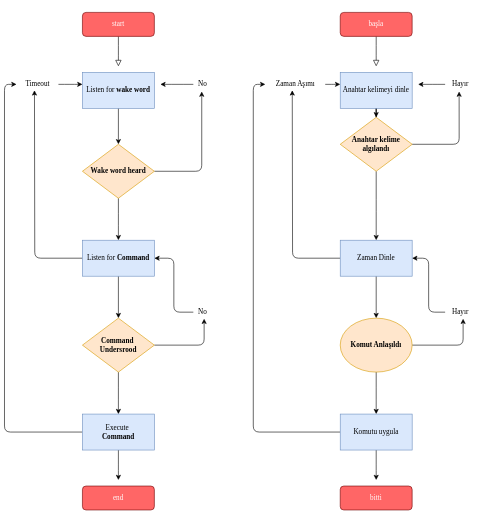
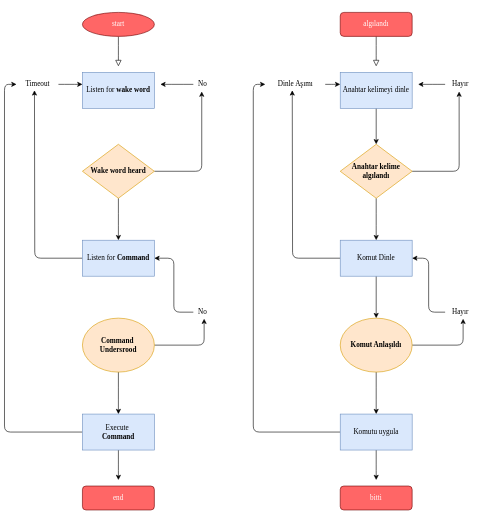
  <mxCell id="0" />
  <mxCell id="1" parent="0" />
  <mxCell id="2" value="" style="rounded=1;html=1;jettySize=auto;orthogonalLoop=1;fontSize=11;endArrow=block;endFill=0;endSize=8;strokeWidth=1;shadow=0;labelBackgroundColor=none;edgeStyle=orthogonalEdgeStyle;strokeColor=#000000;" parent="1" source="3" edge="1"><mxGeometry relative="1" as="geometry"><mxPoint x="190" y="110" as="targetPoint" /></mxGeometry></mxCell>
- <mxCell id="3" value="&lt;font face=&quot;Montserrat&quot; data-font-src=&quot;https://fonts.googleapis.com/css?family=Montserrat&quot;&gt;start&lt;/font&gt;" style="rounded=1;whiteSpace=wrap;html=1;fontSize=12;glass=0;strokeWidth=1;shadow=0;fillColor=#FF6666;strokeColor=#6F0000;fontColor=#ffffff;" parent="1" vertex="1"><mxGeometry x="130" y="20" width="120" height="40" as="geometry" /></mxCell>
- <mxCell id="4" value="" style="edgeStyle=orthogonalEdgeStyle;rounded=1;orthogonalLoop=1;jettySize=auto;html=1;fontFamily=Montserrat;fontSource=https%3A%2F%2Ffonts.googleapis.com%2Fcss%3Ffamily%3DMontserrat;strokeColor=#000000;" edge="1" parent="1" source="5" target="9"><mxGeometry relative="1" as="geometry" /></mxCell>
+ <mxCell id="3" value="&lt;font face=&quot;Montserrat&quot; data-font-src=&quot;https://fonts.googleapis.com/css?family=Montserrat&quot;&gt;start&lt;/font&gt;" style="ellipse;whiteSpace=wrap;html=1;fontSize=12;glass=0;strokeWidth=1;shadow=0;fillColor=#FF6666;strokeColor=#6F0000;fontColor=#ffffff;" parent="1" vertex="1"><mxGeometry x="130" y="20" width="120" height="40" as="geometry" /></mxCell>
  <mxCell id="5" value="&lt;font face=&quot;Montserrat&quot; data-font-src=&quot;https://fonts.googleapis.com/css?family=Montserrat&quot;&gt;Listen for &lt;b&gt;wake word&lt;/b&gt;&lt;/font&gt;" style="rounded=0;whiteSpace=wrap;html=1;fillColor=#dae8fc;strokeColor=#6c8ebf;" vertex="1" parent="1"><mxGeometry x="130" y="120" width="120" height="60" as="geometry" /></mxCell>
  <mxCell id="6" style="edgeStyle=orthogonalEdgeStyle;rounded=1;orthogonalLoop=1;jettySize=auto;html=1;fontFamily=Montserrat;fontSource=https%3A%2F%2Ffonts.googleapis.com%2Fcss%3Ffamily%3DMontserrat;strokeColor=#000000;entryX=0.467;entryY=1.1;entryDx=0;entryDy=0;entryPerimeter=0;" edge="1" parent="1" source="9" target="11"><mxGeometry relative="1" as="geometry"><mxPoint x="330" y="160" as="targetPoint" /></mxGeometry></mxCell>
  <mxCell id="7" style="edgeStyle=orthogonalEdgeStyle;rounded=1;orthogonalLoop=1;jettySize=auto;html=1;fontFamily=Montserrat;fontSource=https%3A%2F%2Ffonts.googleapis.com%2Fcss%3Ffamily%3DMontserrat;strokeColor=#000000;exitX=0;exitY=0.5;exitDx=0;exitDy=0;" edge="1" parent="1" source="15"><mxGeometry relative="1" as="geometry"><mxPoint x="50" y="150" as="targetPoint" /></mxGeometry></mxCell>
  <mxCell id="8" style="edgeStyle=orthogonalEdgeStyle;rounded=1;orthogonalLoop=1;jettySize=auto;html=1;fontFamily=Montserrat;fontSource=https%3A%2F%2Ffonts.googleapis.com%2Fcss%3Ffamily%3DMontserrat;strokeColor=#000000;" edge="1" parent="1" source="9"><mxGeometry relative="1" as="geometry"><mxPoint x="190" y="400" as="targetPoint" /></mxGeometry></mxCell>
  <mxCell id="9" value="&lt;b&gt;Wake word heard&lt;/b&gt;" style="rhombus;whiteSpace=wrap;html=1;fontFamily=Montserrat;fontSource=https%3A%2F%2Ffonts.googleapis.com%2Fcss%3Ffamily%3DMontserrat;fillColor=#ffe6cc;strokeColor=#d79b00;" vertex="1" parent="1"><mxGeometry x="130" y="240" width="120" height="90" as="geometry" /></mxCell>
  <mxCell id="10" style="edgeStyle=orthogonalEdgeStyle;rounded=1;orthogonalLoop=1;jettySize=auto;html=1;fontFamily=Montserrat;fontSource=https%3A%2F%2Ffonts.googleapis.com%2Fcss%3Ffamily%3DMontserrat;strokeColor=#000000;" edge="1" parent="1" source="11"><mxGeometry relative="1" as="geometry"><mxPoint x="260" y="140" as="targetPoint" /></mxGeometry></mxCell>
  <mxCell id="11" value="No" style="text;html=1;align=center;verticalAlign=middle;resizable=0;points=[];autosize=1;strokeColor=none;fillColor=none;fontFamily=Montserrat;" vertex="1" parent="1"><mxGeometry x="315" y="130" width="30" height="20" as="geometry" /></mxCell>
  <mxCell id="12" style="edgeStyle=orthogonalEdgeStyle;rounded=1;orthogonalLoop=1;jettySize=auto;html=1;fontFamily=Montserrat;fontSource=https%3A%2F%2Ffonts.googleapis.com%2Fcss%3Ffamily%3DMontserrat;strokeColor=#000000;" edge="1" parent="1" source="13"><mxGeometry relative="1" as="geometry"><mxPoint x="130" y="140" as="targetPoint" /></mxGeometry></mxCell>
  <mxCell id="13" value="Timeout" style="text;html=1;align=center;verticalAlign=middle;resizable=0;points=[];autosize=1;strokeColor=none;fillColor=none;fontFamily=Montserrat;" vertex="1" parent="1"><mxGeometry x="20" y="130" width="70" height="20" as="geometry" /></mxCell>
- <mxCell id="14" style="edgeStyle=orthogonalEdgeStyle;rounded=1;orthogonalLoop=1;jettySize=auto;html=1;entryX=0.5;entryY=0;entryDx=0;entryDy=0;fontFamily=Montserrat;fontSource=https%3A%2F%2Ffonts.googleapis.com%2Fcss%3Ffamily%3DMontserrat;strokeColor=#000000;" edge="1" parent="1" source="15" target="18"><mxGeometry relative="1" as="geometry" /></mxCell>
  <mxCell id="15" value="&lt;font face=&quot;Montserrat&quot;&gt;Listen for &lt;b&gt;Command&lt;/b&gt;&lt;/font&gt;" style="rounded=0;whiteSpace=wrap;html=1;fillColor=#dae8fc;strokeColor=#6c8ebf;" vertex="1" parent="1"><mxGeometry x="130" y="400" width="120" height="60" as="geometry" /></mxCell>
  <mxCell id="16" style="edgeStyle=orthogonalEdgeStyle;rounded=1;orthogonalLoop=1;jettySize=auto;html=1;fontFamily=Montserrat;fontSource=https%3A%2F%2Ffonts.googleapis.com%2Fcss%3Ffamily%3DMontserrat;strokeColor=#000000;" edge="1" parent="1" source="18"><mxGeometry relative="1" as="geometry"><mxPoint x="190" y="690" as="targetPoint" /></mxGeometry></mxCell>
  <mxCell id="17" style="edgeStyle=orthogonalEdgeStyle;rounded=1;orthogonalLoop=1;jettySize=auto;html=1;entryX=0.6;entryY=1.05;entryDx=0;entryDy=0;entryPerimeter=0;fontFamily=Montserrat;fontSource=https%3A%2F%2Ffonts.googleapis.com%2Fcss%3Ffamily%3DMontserrat;strokeColor=#000000;" edge="1" parent="1" source="18" target="23"><mxGeometry relative="1" as="geometry" /></mxCell>
- <mxCell id="18" value="&lt;b&gt;Command&amp;nbsp;&lt;br&gt;Undersrood&lt;br&gt;&lt;/b&gt;" style="rhombus;whiteSpace=wrap;html=1;fontFamily=Montserrat;fontSource=https%3A%2F%2Ffonts.googleapis.com%2Fcss%3Ffamily%3DMontserrat;fillColor=#ffe6cc;strokeColor=#d79b00;" vertex="1" parent="1"><mxGeometry x="130" y="530" width="120" height="90" as="geometry" /></mxCell>
+ <mxCell id="18" value="&lt;b&gt;Command&amp;nbsp;&lt;br&gt;Undersrood&lt;br&gt;&lt;/b&gt;" style="ellipse;whiteSpace=wrap;html=1;fontFamily=Montserrat;fontSource=https%3A%2F%2Ffonts.googleapis.com%2Fcss%3Ffamily%3DMontserrat;fillColor=#ffe6cc;strokeColor=#d79b00;" vertex="1" parent="1"><mxGeometry x="130" y="530" width="120" height="90" as="geometry" /></mxCell>
  <mxCell id="19" style="edgeStyle=orthogonalEdgeStyle;rounded=1;orthogonalLoop=1;jettySize=auto;html=1;fontFamily=Montserrat;fontSource=https%3A%2F%2Ffonts.googleapis.com%2Fcss%3Ffamily%3DMontserrat;strokeColor=#000000;entryX=0;entryY=0.5;entryDx=0;entryDy=0;entryPerimeter=0;" edge="1" parent="1" source="21" target="13"><mxGeometry relative="1" as="geometry"><mxPoint x="-10" y="140" as="targetPoint" /></mxGeometry></mxCell>
  <mxCell id="20" style="edgeStyle=orthogonalEdgeStyle;rounded=1;orthogonalLoop=1;jettySize=auto;html=1;fontFamily=Montserrat;fontSource=https%3A%2F%2Ffonts.googleapis.com%2Fcss%3Ffamily%3DMontserrat;strokeColor=#000000;" edge="1" parent="1" source="21"><mxGeometry relative="1" as="geometry"><mxPoint x="190" y="800" as="targetPoint" /></mxGeometry></mxCell>
  <mxCell id="21" value="&lt;font face=&quot;Montserrat&quot;&gt;Execute&amp;nbsp;&lt;br&gt;&lt;b&gt;Command&lt;/b&gt;&lt;br&gt;&lt;/font&gt;" style="rounded=0;whiteSpace=wrap;html=1;fillColor=#dae8fc;strokeColor=#6c8ebf;" vertex="1" parent="1"><mxGeometry x="130" y="690" width="120" height="60" as="geometry" /></mxCell>
  <mxCell id="22" style="edgeStyle=orthogonalEdgeStyle;rounded=1;orthogonalLoop=1;jettySize=auto;html=1;fontFamily=Montserrat;fontSource=https%3A%2F%2Ffonts.googleapis.com%2Fcss%3Ffamily%3DMontserrat;strokeColor=#000000;entryX=1;entryY=0.5;entryDx=0;entryDy=0;" edge="1" parent="1" source="23" target="15"><mxGeometry relative="1" as="geometry"><mxPoint x="330" y="420" as="targetPoint" /></mxGeometry></mxCell>
  <mxCell id="23" value="No" style="text;html=1;align=center;verticalAlign=middle;resizable=0;points=[];autosize=1;strokeColor=none;fillColor=none;fontFamily=Montserrat;" vertex="1" parent="1"><mxGeometry x="315" y="510" width="30" height="20" as="geometry" /></mxCell>
  <mxCell id="24" value="&lt;font face=&quot;Montserrat&quot; data-font-src=&quot;https://fonts.googleapis.com/css?family=Montserrat&quot;&gt;end&lt;/font&gt;" style="rounded=1;whiteSpace=wrap;html=1;fontSize=12;glass=0;strokeWidth=1;shadow=0;fillColor=#FF6666;strokeColor=#6F0000;fontColor=#ffffff;" vertex="1" parent="1"><mxGeometry x="130" y="810" width="120" height="40" as="geometry" /></mxCell>
  <mxCell id="25" value="" style="rounded=1;html=1;jettySize=auto;orthogonalLoop=1;fontSize=11;endArrow=block;endFill=0;endSize=8;strokeWidth=1;shadow=0;labelBackgroundColor=none;edgeStyle=orthogonalEdgeStyle;strokeColor=#000000;" edge="1" parent="1" source="26"><mxGeometry relative="1" as="geometry"><mxPoint x="620" y="110" as="targetPoint" /></mxGeometry></mxCell>
- <mxCell id="26" value="&lt;font face=&quot;Montserrat&quot; data-font-src=&quot;https://fonts.googleapis.com/css?family=Montserrat&quot;&gt;başla&lt;/font&gt;" style="rounded=1;whiteSpace=wrap;html=1;fontSize=12;glass=0;strokeWidth=1;shadow=0;fillColor=#FF6666;strokeColor=#6F0000;fontColor=#ffffff;" vertex="1" parent="1"><mxGeometry x="560" y="20" width="120" height="40" as="geometry" /></mxCell>
+ <mxCell id="26" value="&lt;font face=&quot;Montserrat&quot; data-font-src=&quot;https://fonts.googleapis.com/css?family=Montserrat&quot;&gt;algılandı&lt;/font&gt;" style="rounded=1;whiteSpace=wrap;html=1;fontSize=12;glass=0;strokeWidth=1;shadow=0;fillColor=#FF6666;strokeColor=#6F0000;fontColor=#ffffff;" vertex="1" parent="1"><mxGeometry x="560" y="20" width="120" height="40" as="geometry" /></mxCell>
  <mxCell id="27" value="" style="edgeStyle=orthogonalEdgeStyle;rounded=1;orthogonalLoop=1;jettySize=auto;html=1;fontFamily=Montserrat;fontSource=https%3A%2F%2Ffonts.googleapis.com%2Fcss%3Ffamily%3DMontserrat;strokeColor=#000000;" edge="1" parent="1" source="28" target="32"><mxGeometry relative="1" as="geometry" /></mxCell>
  <mxCell id="28" value="&lt;font face=&quot;Montserrat&quot;&gt;Anahtar kelimeyi dinle&lt;/font&gt;" style="rounded=0;whiteSpace=wrap;html=1;fillColor=#dae8fc;strokeColor=#6c8ebf;" vertex="1" parent="1"><mxGeometry x="560" y="120" width="120" height="60" as="geometry" /></mxCell>
  <mxCell id="29" style="edgeStyle=orthogonalEdgeStyle;rounded=1;orthogonalLoop=1;jettySize=auto;html=1;fontFamily=Montserrat;fontSource=https%3A%2F%2Ffonts.googleapis.com%2Fcss%3Ffamily%3DMontserrat;strokeColor=#000000;entryX=0.467;entryY=1.1;entryDx=0;entryDy=0;entryPerimeter=0;" edge="1" parent="1" source="32" target="34"><mxGeometry relative="1" as="geometry"><mxPoint x="760" y="160" as="targetPoint" /></mxGeometry></mxCell>
  <mxCell id="30" style="edgeStyle=orthogonalEdgeStyle;rounded=1;orthogonalLoop=1;jettySize=auto;html=1;fontFamily=Montserrat;fontSource=https%3A%2F%2Ffonts.googleapis.com%2Fcss%3Ffamily%3DMontserrat;strokeColor=#000000;exitX=0;exitY=0.5;exitDx=0;exitDy=0;" edge="1" parent="1" source="38"><mxGeometry relative="1" as="geometry"><mxPoint x="480" y="150" as="targetPoint" /></mxGeometry></mxCell>
  <mxCell id="31" style="edgeStyle=orthogonalEdgeStyle;rounded=1;orthogonalLoop=1;jettySize=auto;html=1;fontFamily=Montserrat;fontSource=https%3A%2F%2Ffonts.googleapis.com%2Fcss%3Ffamily%3DMontserrat;strokeColor=#000000;" edge="1" parent="1" source="32"><mxGeometry relative="1" as="geometry"><mxPoint x="620" y="400" as="targetPoint" /></mxGeometry></mxCell>
- <mxCell id="32" value="&lt;b&gt;Anahtar kelime algılandı&lt;/b&gt;" style="rhombus;whiteSpace=wrap;html=1;fontFamily=Montserrat;fontSource=https%3A%2F%2Ffonts.googleapis.com%2Fcss%3Ffamily%3DMontserrat;fillColor=#ffe6cc;strokeColor=#d79b00;" vertex="1" parent="1"><mxGeometry x="560" y="195" width="120" height="90" as="geometry" /></mxCell>
+ <mxCell id="32" value="&lt;b&gt;Anahtar kelime algılandı&lt;/b&gt;" style="rhombus;whiteSpace=wrap;html=1;fontFamily=Montserrat;fontSource=https%3A%2F%2Ffonts.googleapis.com%2Fcss%3Ffamily%3DMontserrat;fillColor=#ffe6cc;strokeColor=#d79b00;" vertex="1" parent="1"><mxGeometry x="560" y="240" width="120" height="90" as="geometry" /></mxCell>
  <mxCell id="33" style="edgeStyle=orthogonalEdgeStyle;rounded=1;orthogonalLoop=1;jettySize=auto;html=1;fontFamily=Montserrat;fontSource=https%3A%2F%2Ffonts.googleapis.com%2Fcss%3Ffamily%3DMontserrat;strokeColor=#000000;" edge="1" parent="1" source="34"><mxGeometry relative="1" as="geometry"><mxPoint x="690" y="140" as="targetPoint" /></mxGeometry></mxCell>
  <mxCell id="34" value="Hayır" style="text;html=1;align=center;verticalAlign=middle;resizable=0;points=[];autosize=1;strokeColor=none;fillColor=none;fontFamily=Montserrat;" vertex="1" parent="1"><mxGeometry x="735" y="130" width="50" height="20" as="geometry" /></mxCell>
  <mxCell id="35" style="edgeStyle=orthogonalEdgeStyle;rounded=1;orthogonalLoop=1;jettySize=auto;html=1;fontFamily=Montserrat;fontSource=https%3A%2F%2Ffonts.googleapis.com%2Fcss%3Ffamily%3DMontserrat;strokeColor=#000000;" edge="1" parent="1" source="36"><mxGeometry relative="1" as="geometry"><mxPoint x="560" y="140" as="targetPoint" /></mxGeometry></mxCell>
- <mxCell id="36" value="Zaman Aşımı" style="text;html=1;align=center;verticalAlign=middle;resizable=0;points=[];autosize=1;strokeColor=none;fillColor=none;fontFamily=Montserrat;" vertex="1" parent="1"><mxGeometry x="435" y="130" width="100" height="20" as="geometry" /></mxCell>
+ <mxCell id="36" value="Dinle Aşımı" style="text;html=1;align=center;verticalAlign=middle;resizable=0;points=[];autosize=1;strokeColor=none;fillColor=none;fontFamily=Montserrat;" vertex="1" parent="1"><mxGeometry x="435" y="130" width="100" height="20" as="geometry" /></mxCell>
  <mxCell id="37" style="edgeStyle=orthogonalEdgeStyle;rounded=1;orthogonalLoop=1;jettySize=auto;html=1;entryX=0.5;entryY=0;entryDx=0;entryDy=0;fontFamily=Montserrat;fontSource=https%3A%2F%2Ffonts.googleapis.com%2Fcss%3Ffamily%3DMontserrat;strokeColor=#000000;" edge="1" parent="1" source="38" target="41"><mxGeometry relative="1" as="geometry" /></mxCell>
- <mxCell id="38" value="&lt;font face=&quot;Montserrat&quot;&gt;Zaman Dinle&lt;/font&gt;" style="rounded=0;whiteSpace=wrap;html=1;fillColor=#dae8fc;strokeColor=#6c8ebf;" vertex="1" parent="1"><mxGeometry x="560" y="400" width="120" height="60" as="geometry" /></mxCell>
+ <mxCell id="38" value="&lt;font face=&quot;Montserrat&quot;&gt;Komut Dinle&lt;/font&gt;" style="rounded=0;whiteSpace=wrap;html=1;fillColor=#dae8fc;strokeColor=#6c8ebf;" vertex="1" parent="1"><mxGeometry x="560" y="400" width="120" height="60" as="geometry" /></mxCell>
  <mxCell id="39" style="edgeStyle=orthogonalEdgeStyle;rounded=1;orthogonalLoop=1;jettySize=auto;html=1;fontFamily=Montserrat;fontSource=https%3A%2F%2Ffonts.googleapis.com%2Fcss%3Ffamily%3DMontserrat;strokeColor=#000000;" edge="1" parent="1" source="41"><mxGeometry relative="1" as="geometry"><mxPoint x="620" y="690" as="targetPoint" /></mxGeometry></mxCell>
  <mxCell id="40" style="edgeStyle=orthogonalEdgeStyle;rounded=1;orthogonalLoop=1;jettySize=auto;html=1;entryX=0.6;entryY=1.05;entryDx=0;entryDy=0;entryPerimeter=0;fontFamily=Montserrat;fontSource=https%3A%2F%2Ffonts.googleapis.com%2Fcss%3Ffamily%3DMontserrat;strokeColor=#000000;" edge="1" parent="1" source="41" target="46"><mxGeometry relative="1" as="geometry" /></mxCell>
  <mxCell id="41" value="&lt;b&gt;Komut Anlaşıldı&lt;br&gt;&lt;/b&gt;" style="ellipse;whiteSpace=wrap;html=1;fontFamily=Montserrat;fontSource=https%3A%2F%2Ffonts.googleapis.com%2Fcss%3Ffamily%3DMontserrat;fillColor=#ffe6cc;strokeColor=#d79b00;" vertex="1" parent="1"><mxGeometry x="560" y="530" width="120" height="90" as="geometry" /></mxCell>
  <mxCell id="42" style="edgeStyle=orthogonalEdgeStyle;rounded=1;orthogonalLoop=1;jettySize=auto;html=1;fontFamily=Montserrat;fontSource=https%3A%2F%2Ffonts.googleapis.com%2Fcss%3Ffamily%3DMontserrat;strokeColor=#000000;entryX=0;entryY=0.5;entryDx=0;entryDy=0;entryPerimeter=0;" edge="1" parent="1" source="44" target="36"><mxGeometry relative="1" as="geometry"><mxPoint x="420" y="140" as="targetPoint" /></mxGeometry></mxCell>
  <mxCell id="43" style="edgeStyle=orthogonalEdgeStyle;rounded=1;orthogonalLoop=1;jettySize=auto;html=1;fontFamily=Montserrat;fontSource=https%3A%2F%2Ffonts.googleapis.com%2Fcss%3Ffamily%3DMontserrat;strokeColor=#000000;" edge="1" parent="1" source="44"><mxGeometry relative="1" as="geometry"><mxPoint x="620" y="800" as="targetPoint" /></mxGeometry></mxCell>
  <mxCell id="44" value="&lt;font face=&quot;Montserrat&quot;&gt;Komutu uygula&lt;br&gt;&lt;/font&gt;" style="rounded=0;whiteSpace=wrap;html=1;fillColor=#dae8fc;strokeColor=#6c8ebf;" vertex="1" parent="1"><mxGeometry x="560" y="690" width="120" height="60" as="geometry" /></mxCell>
  <mxCell id="45" style="edgeStyle=orthogonalEdgeStyle;rounded=1;orthogonalLoop=1;jettySize=auto;html=1;fontFamily=Montserrat;fontSource=https%3A%2F%2Ffonts.googleapis.com%2Fcss%3Ffamily%3DMontserrat;strokeColor=#000000;entryX=1;entryY=0.5;entryDx=0;entryDy=0;" edge="1" parent="1" source="46" target="38"><mxGeometry relative="1" as="geometry"><mxPoint x="760" y="420" as="targetPoint" /></mxGeometry></mxCell>
  <mxCell id="46" value="Hayır" style="text;html=1;align=center;verticalAlign=middle;resizable=0;points=[];autosize=1;strokeColor=none;fillColor=none;fontFamily=Montserrat;" vertex="1" parent="1"><mxGeometry x="735" y="510" width="50" height="20" as="geometry" /></mxCell>
  <mxCell id="47" value="&lt;font face=&quot;Montserrat&quot; data-font-src=&quot;https://fonts.googleapis.com/css?family=Montserrat&quot;&gt;bitti&lt;/font&gt;" style="rounded=1;whiteSpace=wrap;html=1;fontSize=12;glass=0;strokeWidth=1;shadow=0;fillColor=#FF6666;strokeColor=#6F0000;fontColor=#ffffff;" vertex="1" parent="1"><mxGeometry x="560" y="810" width="120" height="40" as="geometry" /></mxCell>
